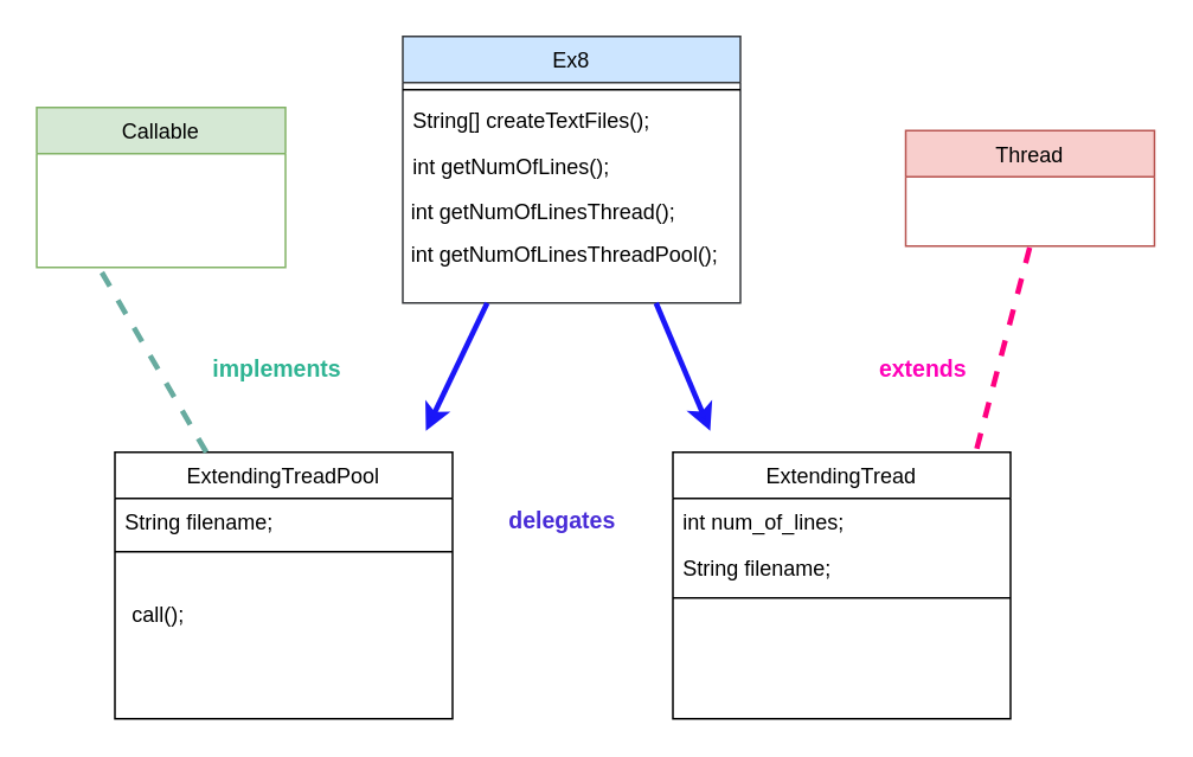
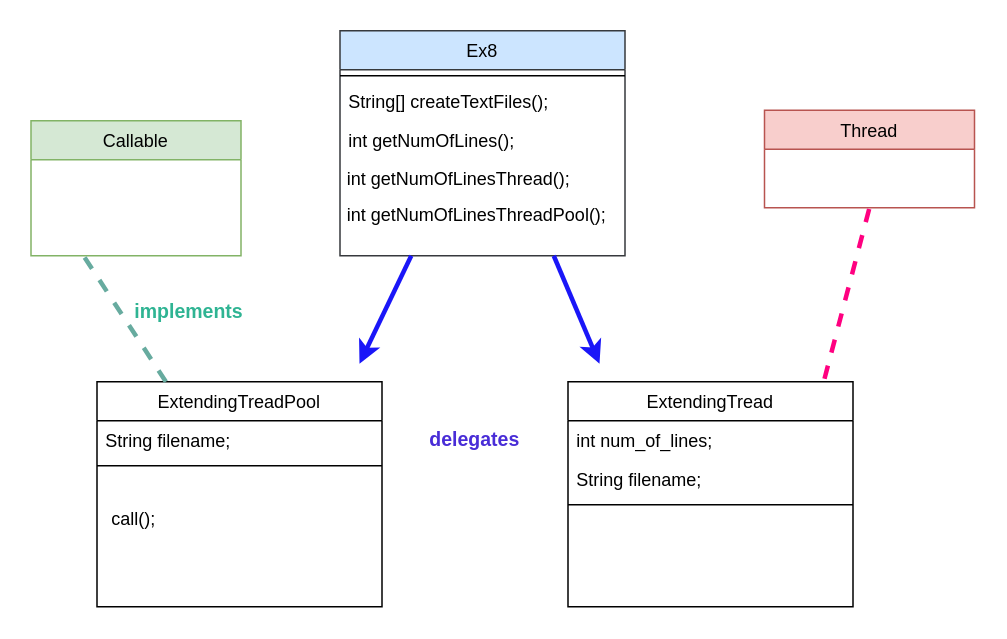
  <mxCell id="0" />
  <mxCell id="1" parent="0" />
  <mxCell id="2" value="Ex8" style="swimlane;fontStyle=0;align=center;verticalAlign=top;childLayout=stackLayout;horizontal=1;startSize=26;horizontalStack=0;resizeParent=1;resizeLast=0;collapsible=1;marginBottom=0;rounded=0;shadow=0;strokeWidth=1;fillColor=#cce5ff;strokeColor=#36393d;" parent="1" vertex="1"><mxGeometry x="226" y="20" width="190" height="150" as="geometry"><mxRectangle x="550" y="140" width="160" height="26" as="alternateBounds" /></mxGeometry></mxCell>
  <mxCell id="3" value="" style="line;html=1;strokeWidth=1;align=left;verticalAlign=middle;spacingTop=-1;spacingLeft=3;spacingRight=3;rotatable=0;labelPosition=right;points=[];portConstraint=eastwest;" parent="2" vertex="1"><mxGeometry y="26" width="190" height="8" as="geometry" /></mxCell>
  <mxCell id="4" value="String[] createTextFiles();&#10;" style="text;align=left;verticalAlign=top;spacingLeft=4;spacingRight=4;overflow=hidden;rotatable=0;points=[[0,0.5],[1,0.5]];portConstraint=eastwest;" parent="2" vertex="1"><mxGeometry y="34" width="190" height="26" as="geometry" /></mxCell>
  <mxCell id="5" value="int getNumOfLines();" style="text;align=left;verticalAlign=top;spacingLeft=4;spacingRight=4;overflow=hidden;rotatable=0;points=[[0,0.5],[1,0.5]];portConstraint=eastwest;" parent="2" vertex="1"><mxGeometry y="60" width="190" height="26" as="geometry" /></mxCell>
  <mxCell id="6" value="int getNumOfLinesThread();" style="text;align=left;verticalAlign=top;spacingLeft=4;spacingRight=4;overflow=hidden;rotatable=0;points=[[0,0.5],[1,0.5]];portConstraint=eastwest;" vertex="1" parent="1"><mxGeometry x="225" y="105" width="160" height="26" as="geometry" /></mxCell>
  <mxCell id="7" value="int getNumOfLinesThreadPool();" style="text;align=left;verticalAlign=top;spacingLeft=4;spacingRight=4;overflow=hidden;rotatable=0;points=[[0,0.5],[1,0.5]];portConstraint=eastwest;" vertex="1" parent="1"><mxGeometry x="225" y="129" width="182" height="26" as="geometry" /></mxCell>
  <mxCell id="8" value="" style="endArrow=classic;html=1;rounded=0;exitX=0.75;exitY=1;exitDx=0;exitDy=0;strokeColor=#1a16f8;strokeWidth=3;" edge="1" parent="1" source="2"><mxGeometry width="50" height="50" relative="1" as="geometry"><mxPoint x="319" y="212" as="sourcePoint" /><mxPoint x="399" y="242" as="targetPoint" /></mxGeometry></mxCell>
  <mxCell id="9" value="" style="endArrow=classic;html=1;rounded=0;exitX=0.25;exitY=1;exitDx=0;exitDy=0;strokeColor=#1a16f8;strokeWidth=3;" edge="1" parent="1" source="2"><mxGeometry width="50" height="50" relative="1" as="geometry"><mxPoint x="236.5" y="176" as="sourcePoint" /><mxPoint x="239" y="242" as="targetPoint" /></mxGeometry></mxCell>
  <mxCell id="10" value="&lt;font size=&quot;1&quot; color=&quot;#492dd7&quot;&gt;&lt;b style=&quot;font-size: 13px;&quot;&gt;delegates&lt;/b&gt;&lt;/font&gt;" style="text;html=1;strokeColor=none;fillColor=none;align=center;verticalAlign=middle;whiteSpace=wrap;rounded=0;" vertex="1" parent="1"><mxGeometry x="286" y="277" width="60" height="30" as="geometry" /></mxCell>
  <mxCell id="11" value="ExtendingTread" style="swimlane;fontStyle=0;align=center;verticalAlign=top;childLayout=stackLayout;horizontal=1;startSize=26;horizontalStack=0;resizeParent=1;resizeLast=0;collapsible=1;marginBottom=0;rounded=0;shadow=0;strokeWidth=1;" vertex="1" parent="1"><mxGeometry x="378" y="254" width="190" height="150" as="geometry"><mxRectangle x="550" y="140" width="160" height="26" as="alternateBounds" /></mxGeometry></mxCell>
  <mxCell id="12" value="int num_of_lines;" style="text;align=left;verticalAlign=top;spacingLeft=4;spacingRight=4;overflow=hidden;rotatable=0;points=[[0,0.5],[1,0.5]];portConstraint=eastwest;" vertex="1" parent="11"><mxGeometry y="26" width="190" height="26" as="geometry" /></mxCell>
  <mxCell id="13" value="String filename;" style="text;align=left;verticalAlign=top;spacingLeft=4;spacingRight=4;overflow=hidden;rotatable=0;points=[[0,0.5],[1,0.5]];portConstraint=eastwest;" vertex="1" parent="11"><mxGeometry y="52" width="190" height="26" as="geometry" /></mxCell>
  <mxCell id="14" value="" style="line;html=1;strokeWidth=1;align=left;verticalAlign=middle;spacingTop=-1;spacingLeft=3;spacingRight=3;rotatable=0;labelPosition=right;points=[];portConstraint=eastwest;" vertex="1" parent="11"><mxGeometry y="78" width="190" height="8" as="geometry" /></mxCell>
  <mxCell id="15" value="Thread" style="swimlane;fontStyle=0;align=center;verticalAlign=top;childLayout=stackLayout;horizontal=1;startSize=26;horizontalStack=0;resizeParent=1;resizeLast=0;collapsible=1;marginBottom=0;rounded=0;shadow=0;strokeWidth=1;fillColor=#f8cecc;strokeColor=#b85450;" vertex="1" parent="1"><mxGeometry x="509" y="73" width="140" height="65" as="geometry"><mxRectangle x="550" y="140" width="160" height="26" as="alternateBounds" /></mxGeometry></mxCell>
  <mxCell id="16" value="" style="endArrow=none;dashed=1;html=1;rounded=0;strokeColor=#FF0080;fontSize=13;fontColor=#492dd7;entryX=0.5;entryY=1;entryDx=0;entryDy=0;strokeWidth=3;" edge="1" parent="1" target="15"><mxGeometry width="50" height="50" relative="1" as="geometry"><mxPoint x="549" y="252" as="sourcePoint" /><mxPoint x="439" y="302" as="targetPoint" /></mxGeometry></mxCell>
- <mxCell id="17" value="&lt;font color=&quot;#ff00b8&quot; size=&quot;1&quot;&gt;&lt;b style=&quot;font-size: 13px;&quot;&gt;extends&lt;/b&gt;&lt;/font&gt;" style="text;html=1;strokeColor=none;fillColor=none;align=center;verticalAlign=middle;whiteSpace=wrap;rounded=0;labelBorderColor=none;" vertex="1" parent="1"><mxGeometry x="489" y="192" width="60" height="30" as="geometry" /></mxCell>
  <mxCell id="18" value="ExtendingTreadPool" style="swimlane;fontStyle=0;align=center;verticalAlign=top;childLayout=stackLayout;horizontal=1;startSize=26;horizontalStack=0;resizeParent=1;resizeLast=0;collapsible=1;marginBottom=0;rounded=0;shadow=0;strokeWidth=1;" vertex="1" parent="1"><mxGeometry x="64" y="254" width="190" height="150" as="geometry"><mxRectangle x="550" y="140" width="160" height="26" as="alternateBounds" /></mxGeometry></mxCell>
  <mxCell id="19" value="String filename;" style="text;align=left;verticalAlign=top;spacingLeft=4;spacingRight=4;overflow=hidden;rotatable=0;points=[[0,0.5],[1,0.5]];portConstraint=eastwest;" vertex="1" parent="18"><mxGeometry y="26" width="190" height="26" as="geometry" /></mxCell>
  <mxCell id="20" value="" style="line;html=1;strokeWidth=1;align=left;verticalAlign=middle;spacingTop=-1;spacingLeft=3;spacingRight=3;rotatable=0;labelPosition=right;points=[];portConstraint=eastwest;" vertex="1" parent="18"><mxGeometry y="52" width="190" height="8" as="geometry" /></mxCell>
  <mxCell id="21" value="call();" style="text;align=left;verticalAlign=top;spacingLeft=4;spacingRight=4;overflow=hidden;rotatable=0;points=[[0,0.5],[1,0.5]];portConstraint=eastwest;" vertex="1" parent="1"><mxGeometry x="68" y="332" width="190" height="26" as="geometry" /></mxCell>
- <mxCell id="22" value="Callable" style="swimlane;fontStyle=0;align=center;verticalAlign=top;childLayout=stackLayout;horizontal=1;startSize=26;horizontalStack=0;resizeParent=1;resizeLast=0;collapsible=1;marginBottom=0;rounded=0;shadow=0;strokeWidth=1;fillColor=#d5e8d4;strokeColor=#82b366;" vertex="1" parent="1"><mxGeometry x="20" y="60" width="140" height="90" as="geometry"><mxRectangle x="550" y="140" width="160" height="26" as="alternateBounds" /></mxGeometry></mxCell>
+ <mxCell id="22" value="Callable" style="swimlane;fontStyle=0;align=center;verticalAlign=top;childLayout=stackLayout;horizontal=1;startSize=26;horizontalStack=0;resizeParent=1;resizeLast=0;collapsible=1;marginBottom=0;rounded=0;shadow=0;strokeWidth=1;fillColor=#d5e8d4;strokeColor=#82b366;" vertex="1" parent="1"><mxGeometry x="20" y="80" width="140" height="90" as="geometry"><mxRectangle x="550" y="140" width="160" height="26" as="alternateBounds" /></mxGeometry></mxCell>
  <mxCell id="23" value="" style="endArrow=none;html=1;rounded=0;strokeColor=#67AB9F;strokeWidth=3;fontSize=13;fontColor=#67AB9F;entryX=0.25;entryY=1;entryDx=0;entryDy=0;dashed=1;" edge="1" parent="1" source="18" target="22"><mxGeometry width="50" height="50" relative="1" as="geometry"><mxPoint x="389" y="352" as="sourcePoint" /><mxPoint x="439" y="302" as="targetPoint" /></mxGeometry></mxCell>
- <mxCell id="24" value="&lt;span style=&quot;font-size: 13px;&quot;&gt;&lt;b style=&quot;&quot;&gt;&lt;font&gt;implements&lt;/font&gt;&lt;/b&gt;&lt;/span&gt;" style="text;html=1;strokeColor=none;fillColor=none;align=center;verticalAlign=middle;whiteSpace=wrap;rounded=0;labelBorderColor=none;fontColor=#2fb493;" vertex="1" parent="1"><mxGeometry x="121" y="192" width="69" height="30" as="geometry" /></mxCell>
+ <mxCell id="24" value="&lt;span style=&quot;font-size: 13px;&quot;&gt;&lt;b style=&quot;&quot;&gt;&lt;font&gt;implements&lt;/font&gt;&lt;/b&gt;&lt;/span&gt;" style="text;html=1;strokeColor=none;fillColor=none;align=center;verticalAlign=middle;whiteSpace=wrap;rounded=0;labelBorderColor=none;fontColor=#2fb493;" vertex="1" parent="1"><mxGeometry x="91" y="192" width="69" height="30" as="geometry" /></mxCell>
